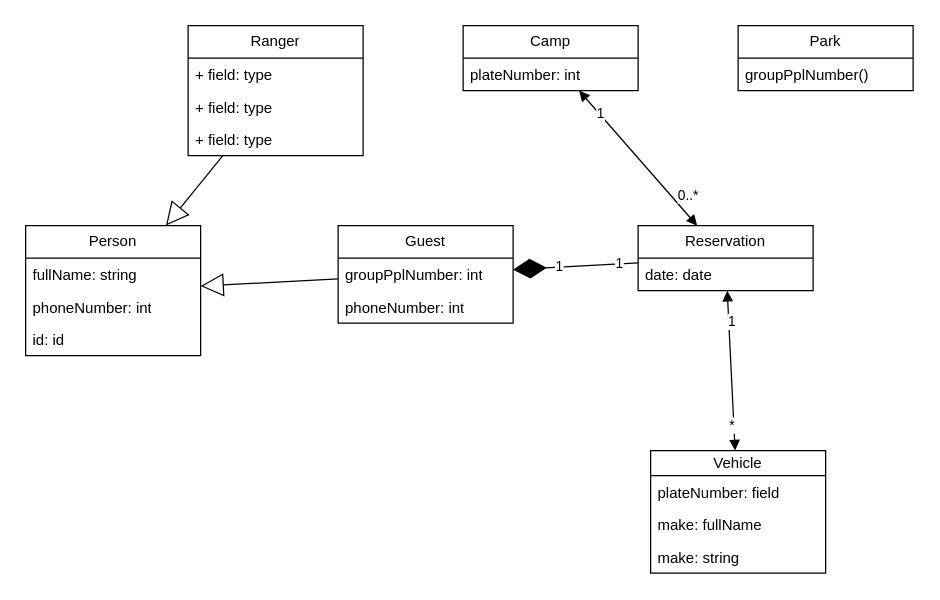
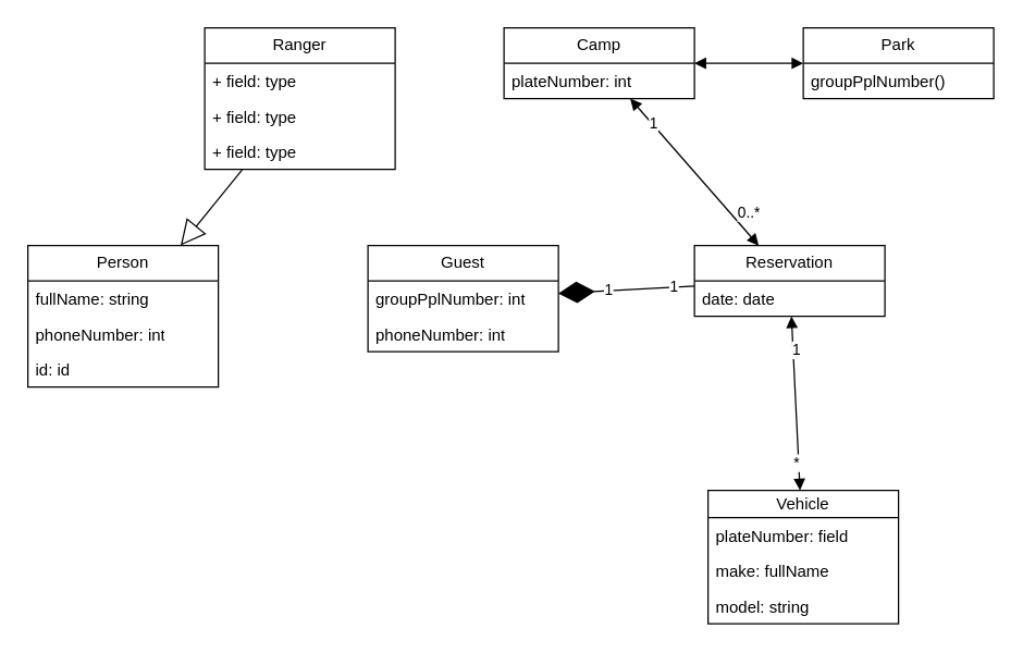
  <mxCell id="0" />
  <mxCell id="1" parent="0" />
  <mxCell id="2" value="Park" style="swimlane;fontStyle=0;childLayout=stackLayout;horizontal=1;startSize=26;fillColor=none;horizontalStack=0;resizeParent=1;resizeParentMax=0;resizeLast=0;collapsible=1;marginBottom=0;whiteSpace=wrap;html=1;" vertex="1" parent="1"><mxGeometry x="590" y="20" width="140" height="52" as="geometry" /></mxCell>
  <mxCell id="3" value="groupPplNumber()" style="text;strokeColor=none;fillColor=none;align=left;verticalAlign=top;spacingLeft=4;spacingRight=4;overflow=hidden;rotatable=0;points=[[0,0.5],[1,0.5]];portConstraint=eastwest;whiteSpace=wrap;html=1;" vertex="1" parent="2"><mxGeometry y="26" width="140" height="26" as="geometry" /></mxCell>
  <mxCell id="4" value="Camp" style="swimlane;fontStyle=0;childLayout=stackLayout;horizontal=1;startSize=26;fillColor=none;horizontalStack=0;resizeParent=1;resizeParentMax=0;resizeLast=0;collapsible=1;marginBottom=0;whiteSpace=wrap;html=1;" vertex="1" parent="1"><mxGeometry x="370" y="20" width="140" height="52" as="geometry" /></mxCell>
  <mxCell id="5" value="plateNumber: int" style="text;strokeColor=none;fillColor=none;align=left;verticalAlign=top;spacingLeft=4;spacingRight=4;overflow=hidden;rotatable=0;points=[[0,0.5],[1,0.5]];portConstraint=eastwest;whiteSpace=wrap;html=1;" vertex="1" parent="4"><mxGeometry y="26" width="140" height="26" as="geometry" /></mxCell>
  <mxCell id="6" value="Ranger" style="swimlane;fontStyle=0;childLayout=stackLayout;horizontal=1;startSize=26;fillColor=none;horizontalStack=0;resizeParent=1;resizeParentMax=0;resizeLast=0;collapsible=1;marginBottom=0;whiteSpace=wrap;html=1;" vertex="1" parent="1"><mxGeometry x="150" y="20" width="140" height="104" as="geometry" /></mxCell>
  <mxCell id="7" value="+ field: type" style="text;strokeColor=none;fillColor=none;align=left;verticalAlign=top;spacingLeft=4;spacingRight=4;overflow=hidden;rotatable=0;points=[[0,0.5],[1,0.5]];portConstraint=eastwest;whiteSpace=wrap;html=1;" vertex="1" parent="6"><mxGeometry y="26" width="140" height="26" as="geometry" /></mxCell>
  <mxCell id="8" value="+ field: type" style="text;strokeColor=none;fillColor=none;align=left;verticalAlign=top;spacingLeft=4;spacingRight=4;overflow=hidden;rotatable=0;points=[[0,0.5],[1,0.5]];portConstraint=eastwest;whiteSpace=wrap;html=1;" vertex="1" parent="6"><mxGeometry y="52" width="140" height="26" as="geometry" /></mxCell>
  <mxCell id="9" value="+ field: type" style="text;strokeColor=none;fillColor=none;align=left;verticalAlign=top;spacingLeft=4;spacingRight=4;overflow=hidden;rotatable=0;points=[[0,0.5],[1,0.5]];portConstraint=eastwest;whiteSpace=wrap;html=1;" vertex="1" parent="6"><mxGeometry y="78" width="140" height="26" as="geometry" /></mxCell>
  <mxCell id="10" value="Guest" style="swimlane;fontStyle=0;childLayout=stackLayout;horizontal=1;startSize=26;fillColor=none;horizontalStack=0;resizeParent=1;resizeParentMax=0;resizeLast=0;collapsible=1;marginBottom=0;whiteSpace=wrap;html=1;" vertex="1" parent="1"><mxGeometry x="270" y="180" width="140" height="78" as="geometry" /></mxCell>
  <mxCell id="11" value="groupPplNumber: int" style="text;strokeColor=none;fillColor=none;align=left;verticalAlign=top;spacingLeft=4;spacingRight=4;overflow=hidden;rotatable=0;points=[[0,0.5],[1,0.5]];portConstraint=eastwest;whiteSpace=wrap;html=1;" vertex="1" parent="10"><mxGeometry y="26" width="140" height="26" as="geometry" /></mxCell>
  <mxCell id="12" value="phoneNumber: int" style="text;strokeColor=none;fillColor=none;align=left;verticalAlign=top;spacingLeft=4;spacingRight=4;overflow=hidden;rotatable=0;points=[[0,0.5],[1,0.5]];portConstraint=eastwest;whiteSpace=wrap;html=1;" vertex="1" parent="10"><mxGeometry y="52" width="140" height="26" as="geometry" /></mxCell>
  <mxCell id="13" value="Reservation" style="swimlane;fontStyle=0;childLayout=stackLayout;horizontal=1;startSize=26;fillColor=none;horizontalStack=0;resizeParent=1;resizeParentMax=0;resizeLast=0;collapsible=1;marginBottom=0;whiteSpace=wrap;html=1;" vertex="1" parent="1"><mxGeometry x="510" y="180" width="140" height="52" as="geometry" /></mxCell>
  <mxCell id="14" value="date: date" style="text;strokeColor=none;fillColor=none;align=left;verticalAlign=top;spacingLeft=4;spacingRight=4;overflow=hidden;rotatable=0;points=[[0,0.5],[1,0.5]];portConstraint=eastwest;whiteSpace=wrap;html=1;" vertex="1" parent="13"><mxGeometry y="26" width="140" height="26" as="geometry" /></mxCell>
  <mxCell id="15" value="Person" style="swimlane;fontStyle=0;childLayout=stackLayout;horizontal=1;startSize=26;fillColor=none;horizontalStack=0;resizeParent=1;resizeParentMax=0;resizeLast=0;collapsible=1;marginBottom=0;whiteSpace=wrap;html=1;" vertex="1" parent="1"><mxGeometry x="20" y="180" width="140" height="104" as="geometry" /></mxCell>
  <mxCell id="16" value="fullName: string" style="text;strokeColor=none;fillColor=none;align=left;verticalAlign=top;spacingLeft=4;spacingRight=4;overflow=hidden;rotatable=0;points=[[0,0.5],[1,0.5]];portConstraint=eastwest;whiteSpace=wrap;html=1;" vertex="1" parent="15"><mxGeometry y="26" width="140" height="26" as="geometry" /></mxCell>
  <mxCell id="17" value="phoneNumber: int" style="text;strokeColor=none;fillColor=none;align=left;verticalAlign=top;spacingLeft=4;spacingRight=4;overflow=hidden;rotatable=0;points=[[0,0.5],[1,0.5]];portConstraint=eastwest;whiteSpace=wrap;html=1;" vertex="1" parent="15"><mxGeometry y="52" width="140" height="26" as="geometry" /></mxCell>
  <mxCell id="18" value="id: id" style="text;strokeColor=none;fillColor=none;align=left;verticalAlign=top;spacingLeft=4;spacingRight=4;overflow=hidden;rotatable=0;points=[[0,0.5],[1,0.5]];portConstraint=eastwest;whiteSpace=wrap;html=1;" vertex="1" parent="15"><mxGeometry y="78" width="140" height="26" as="geometry" /></mxCell>
  <mxCell id="19" value="Vehicle" style="swimlane;fontStyle=0;childLayout=stackLayout;horizontal=1;startSize=20;fillColor=none;horizontalStack=0;resizeParent=1;resizeParentMax=0;resizeLast=0;collapsible=1;marginBottom=0;whiteSpace=wrap;html=1;" vertex="1" parent="1"><mxGeometry x="520" y="360" width="140" height="98" as="geometry" /></mxCell>
  <mxCell id="20" value="plateNumber: field" style="text;strokeColor=none;fillColor=none;align=left;verticalAlign=top;spacingLeft=4;spacingRight=4;overflow=hidden;rotatable=0;points=[[0,0.5],[1,0.5]];portConstraint=eastwest;whiteSpace=wrap;html=1;" vertex="1" parent="19"><mxGeometry y="20" width="140" height="26" as="geometry" /></mxCell>
  <mxCell id="21" value="make: fullName" style="text;strokeColor=none;fillColor=none;align=left;verticalAlign=top;spacingLeft=4;spacingRight=4;overflow=hidden;rotatable=0;points=[[0,0.5],[1,0.5]];portConstraint=eastwest;whiteSpace=wrap;html=1;" vertex="1" parent="19"><mxGeometry y="46" width="140" height="26" as="geometry" /></mxCell>
- <mxCell id="22" value="make: string" style="text;strokeColor=none;fillColor=none;align=left;verticalAlign=top;spacingLeft=4;spacingRight=4;overflow=hidden;rotatable=0;points=[[0,0.5],[1,0.5]];portConstraint=eastwest;whiteSpace=wrap;html=1;" vertex="1" parent="19"><mxGeometry y="72" width="140" height="26" as="geometry" /></mxCell>
+ <mxCell id="22" value="model: string" style="text;strokeColor=none;fillColor=none;align=left;verticalAlign=top;spacingLeft=4;spacingRight=4;overflow=hidden;rotatable=0;points=[[0,0.5],[1,0.5]];portConstraint=eastwest;whiteSpace=wrap;html=1;" vertex="1" parent="19"><mxGeometry y="72" width="140" height="26" as="geometry" /></mxCell>
+ <mxCell id="23" value="" style="endArrow=block;startArrow=block;endFill=1;startFill=1;html=1;rounded=0;" edge="1" parent="1" source="4" target="2"><mxGeometry width="160" relative="1" as="geometry"><mxPoint x="490" y="30" as="sourcePoint" /><mxPoint x="650" y="30" as="targetPoint" /></mxGeometry></mxCell>
  <mxCell id="24" value="" style="endArrow=block;endSize=16;endFill=0;html=1;rounded=0;" edge="1" parent="1" source="6" target="15"><mxGeometry x="-0.002" width="160" relative="1" as="geometry"><mxPoint x="290" y="64" as="sourcePoint" /><mxPoint x="230" y="180" as="targetPoint" /><mxPoint as="offset" /></mxGeometry></mxCell>
- <mxCell id="25" value="" style="endArrow=block;endSize=16;endFill=0;html=1;rounded=0;" edge="1" parent="1" source="10" target="15"><mxGeometry x="-0.001" width="160" relative="1" as="geometry"><mxPoint x="188" y="134" as="sourcePoint" /><mxPoint x="142" y="190" as="targetPoint" /><mxPoint as="offset" /></mxGeometry></mxCell>
  <mxCell id="26" value="" style="endArrow=diamondThin;endFill=1;endSize=24;html=1;rounded=0;" edge="1" parent="1" source="13" target="10"><mxGeometry width="160" relative="1" as="geometry"><mxPoint x="360" y="330" as="sourcePoint" /><mxPoint x="520" y="330" as="targetPoint" /></mxGeometry></mxCell>
  <mxCell id="27" value="1" style="edgeLabel;html=1;align=center;verticalAlign=middle;resizable=0;points=[];" vertex="1" connectable="0" parent="26"><mxGeometry x="0.279" y="-1" relative="1" as="geometry"><mxPoint as="offset" /></mxGeometry></mxCell>
  <mxCell id="28" value="1" style="edgeLabel;html=1;align=center;verticalAlign=middle;resizable=0;points=[];" vertex="1" connectable="0" parent="26"><mxGeometry x="-0.701" y="-1" relative="1" as="geometry"><mxPoint as="offset" /></mxGeometry></mxCell>
  <mxCell id="29" value="" style="endArrow=block;startArrow=block;endFill=1;startFill=1;html=1;rounded=0;" edge="1" parent="1" source="19" target="13"><mxGeometry width="160" relative="1" as="geometry"><mxPoint x="370" y="310" as="sourcePoint" /><mxPoint x="530" y="310" as="targetPoint" /></mxGeometry></mxCell>
  <mxCell id="30" value="1" style="edgeLabel;html=1;align=center;verticalAlign=middle;resizable=0;points=[];" vertex="1" connectable="0" parent="29"><mxGeometry x="0.624" y="-2" relative="1" as="geometry"><mxPoint as="offset" /></mxGeometry></mxCell>
  <mxCell id="31" value="*" style="edgeLabel;html=1;align=center;verticalAlign=middle;resizable=0;points=[];" vertex="1" connectable="0" parent="29"><mxGeometry x="-0.671" y="2" relative="1" as="geometry"><mxPoint as="offset" /></mxGeometry></mxCell>
  <mxCell id="32" value="" style="endArrow=block;startArrow=block;endFill=1;startFill=1;html=1;rounded=0;" edge="1" parent="1" source="4" target="13"><mxGeometry width="160" relative="1" as="geometry"><mxPoint x="470" y="150" as="sourcePoint" /><mxPoint x="615" y="180" as="targetPoint" /></mxGeometry></mxCell>
  <mxCell id="33" value="0..*" style="edgeLabel;html=1;align=center;verticalAlign=middle;resizable=0;points=[];" vertex="1" connectable="0" parent="32"><mxGeometry x="0.597" y="1" relative="1" as="geometry"><mxPoint x="10" y="-2" as="offset" /></mxGeometry></mxCell>
  <mxCell id="34" value="1" style="edgeLabel;html=1;align=center;verticalAlign=middle;resizable=0;points=[];" vertex="1" connectable="0" parent="32"><mxGeometry x="-0.665" y="1" relative="1" as="geometry"><mxPoint as="offset" /></mxGeometry></mxCell>
